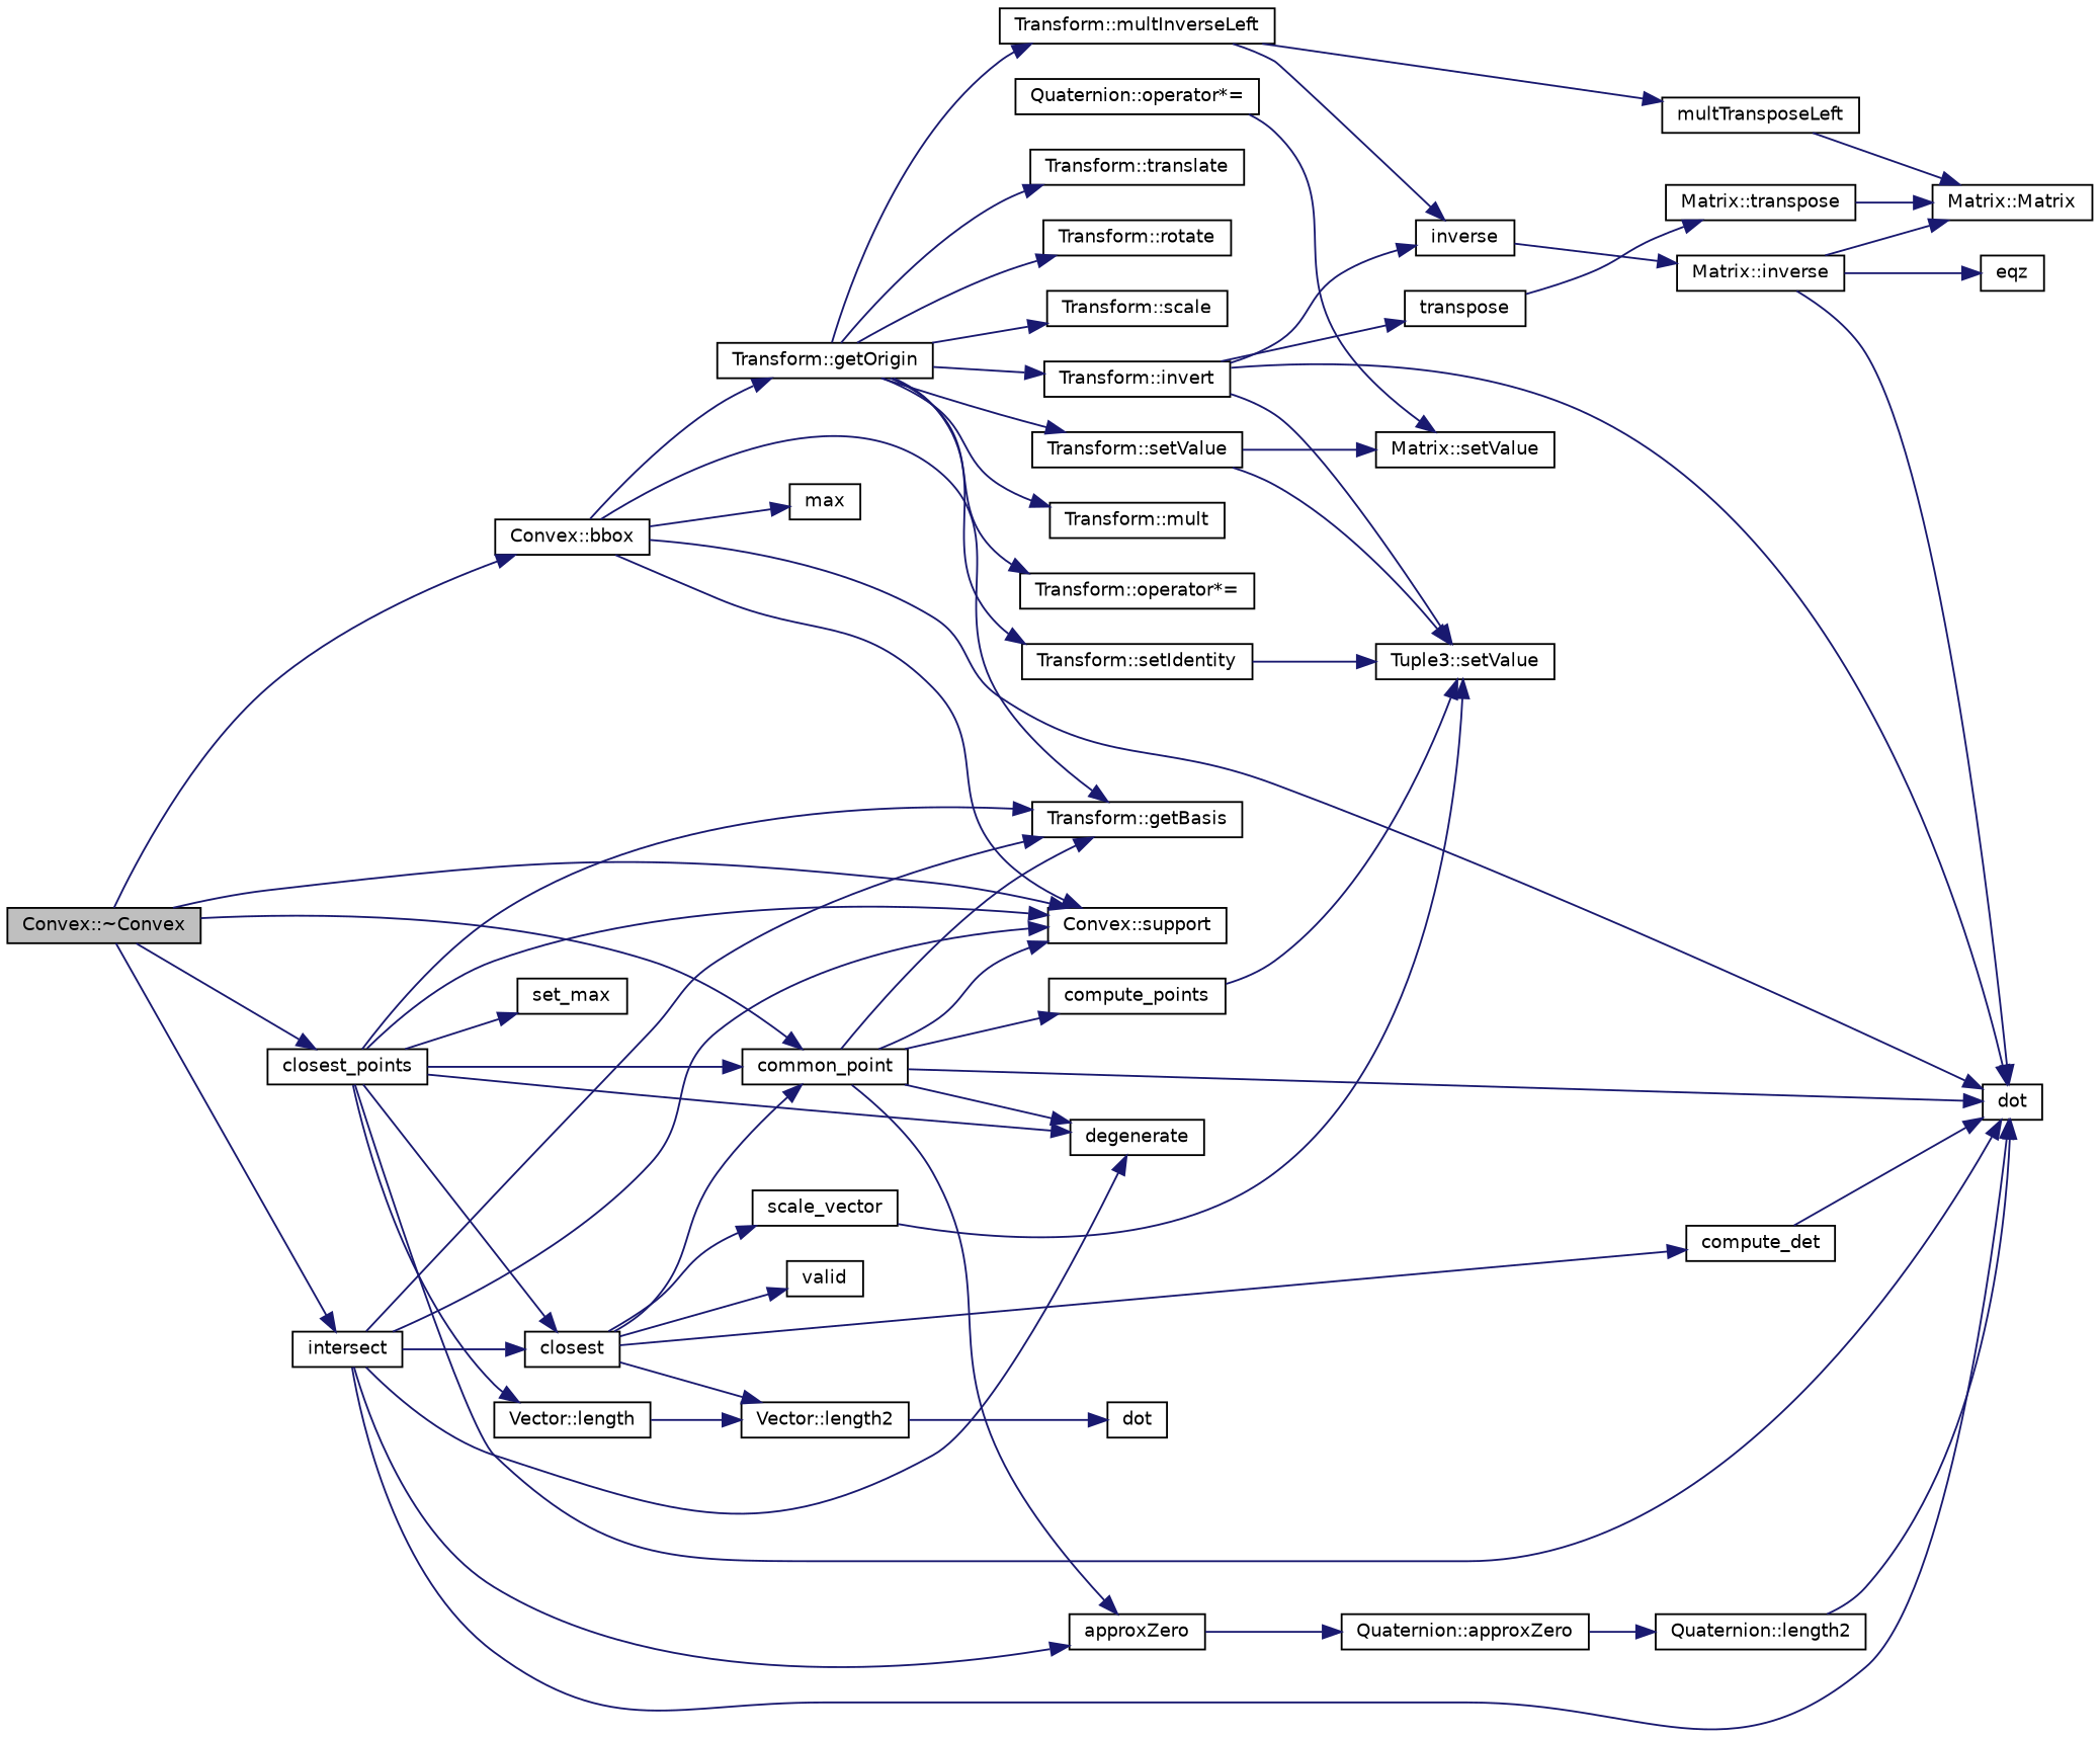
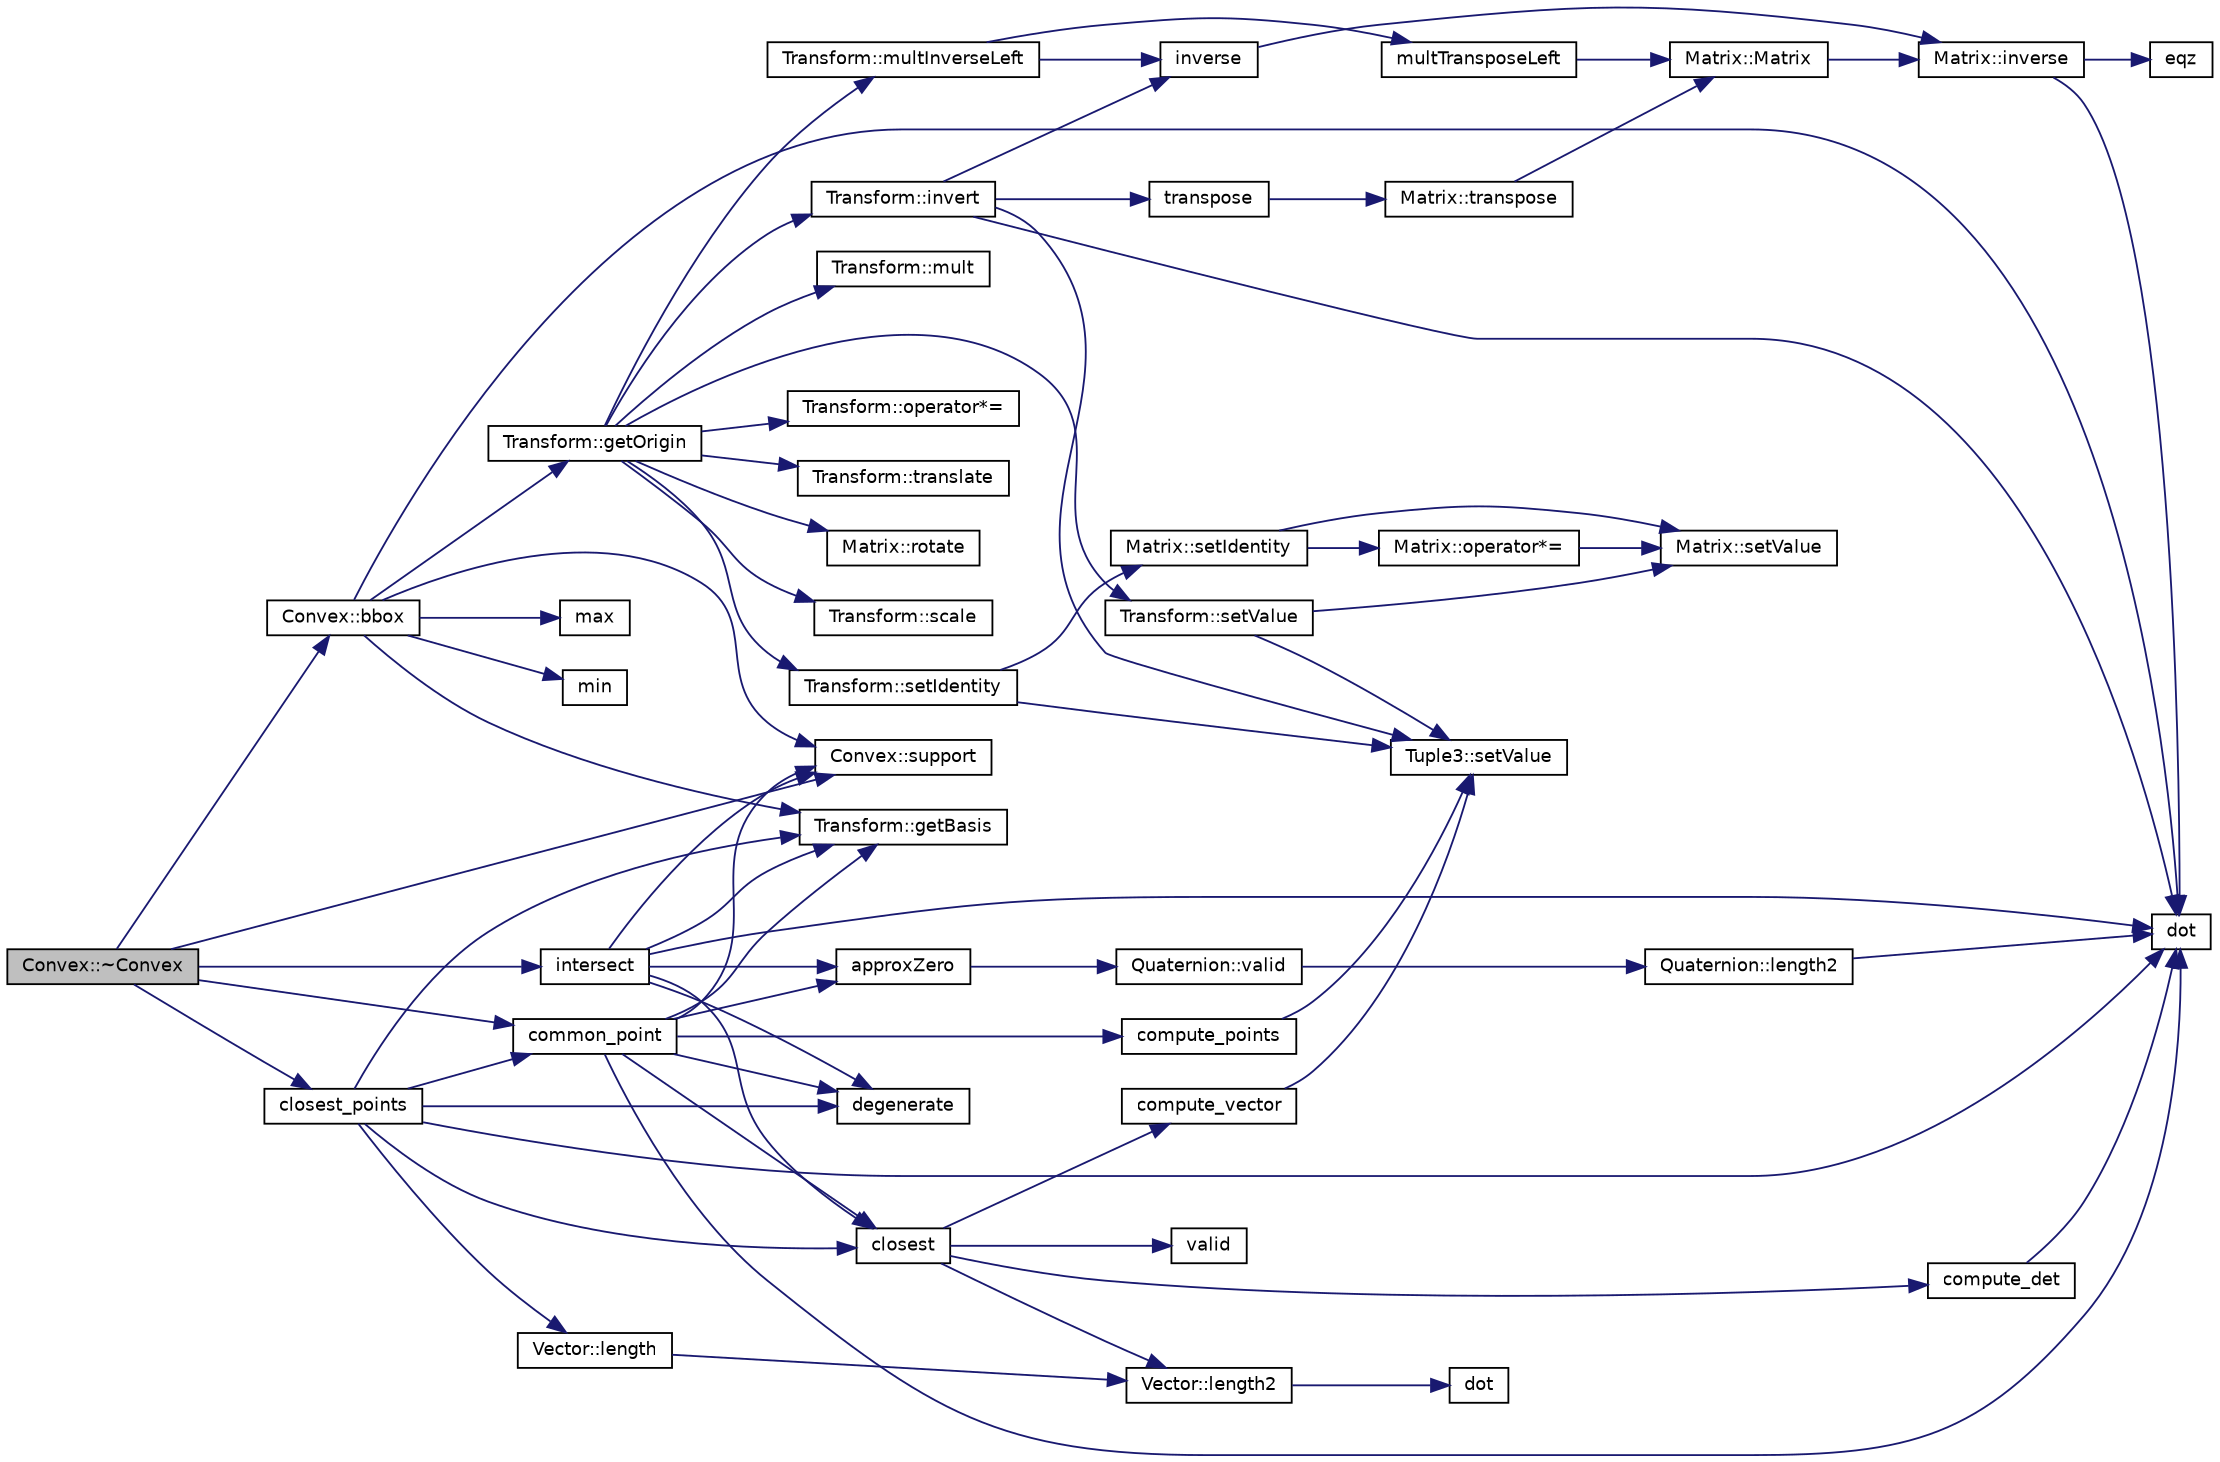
  digraph {
    rankdir=LR
    node [color=black fillcolor=white fontname=Helvetica fontsize=10 shape=record style=filled]
    edge [color=midnightblue fontname=Helvetica fontsize=10 labelfontname=Helvetica labelfontsize=10 style=solid]
    n1 [fillcolor=grey75 fontcolor=black height=0.2 label="Convex::~Convex" width=0.4]
    n2 [height=0.2 label="Convex::support" width=0.4]
    n3 [height=0.2 label="Convex::bbox" width=0.4]
    n4 [height=0.2 label=intersect width=0.4]
    n5 [height=0.2 label=common_point width=0.4]
    n6 [height=0.2 label=closest_points width=0.4]
+   n7 [height=0.2 label=min width=0.4]
    n8 [height=0.2 label="Transform::getOrigin" width=0.4]
    n9 [height=0.2 label=dot width=0.4]
    n10 [height=0.2 label="Transform::getBasis" width=0.4]
    n11 [height=0.2 label=max width=0.4]
    n12 [height=0.2 label=degenerate width=0.4]
    n13 [height=0.2 label=closest width=0.4]
    n14 [height=0.2 label=approxZero width=0.4]
    n15 [height=0.2 label=compute_points width=0.4]
    n16 [height=0.2 label="Vector::length" width=0.4]
-   n17 [height=0.2 label=set_max width=0.4]
    n18 [height=0.2 label="Transform::setValue" width=0.4]
    n19 [height=0.2 label="Transform::setIdentity" width=0.4]
    n20 [height=0.2 label="Transform::operator*=" width=0.4]
    n21 [height=0.2 label="Transform::translate" width=0.4]
-   n22 [height=0.2 label="Transform::rotate" width=0.4]
+   n22 [height=0.2 label="Matrix::rotate" width=0.4]
    n23 [height=0.2 label="Transform::scale" width=0.4]
    n24 [height=0.2 label="Transform::invert" width=0.4]
    n25 [height=0.2 label="Transform::mult" width=0.4]
    n26 [height=0.2 label="Transform::multInverseLeft" width=0.4]
    n27 [height=0.2 label="Matrix::setValue" width=0.4]
    n28 [height=0.2 label="Tuple3::setValue" width=0.4]
+   n29 [height=0.2 label="Matrix::setIdentity" width=0.4]
    n30 [height=0.2 label=inverse width=0.4]
    n31 [height=0.2 label=transpose width=0.4]
    n32 [height=0.2 label=multTransposeLeft width=0.4]
-   n33 [height=0.2 label="Quaternion::operator*=" width=0.4]
+   n33 [height=0.2 label="Matrix::operator*=" width=0.4]
    n34 [height=0.2 label="Matrix::inverse" width=0.4]
    n35 [height=0.2 label="Matrix::transpose" width=0.4]
    n36 [height=0.2 label=eqz width=0.4]
    n37 [height=0.2 label="Matrix::Matrix" width=0.4]
    n38 [height=0.2 label=compute_det width=0.4]
    n39 [height=0.2 label=valid width=0.4]
-   n40 [height=0.2 label=scale_vector width=0.4]
+   n40 [height=0.2 label=compute_vector width=0.4]
    n41 [height=0.2 label="Vector::length2" width=0.4]
-   n42 [height=0.2 label="Quaternion::approxZero" width=0.4]
+   n42 [height=0.2 label="Quaternion::valid" width=0.4]
    n43 [height=0.2 label=dot width=0.4]
    n44 [height=0.2 label="Quaternion::length2" width=0.4]
    n1 -> n2
    n1 -> n3
    n1 -> n4
    n1 -> n5
    n1 -> n6
    n3 -> n2
+   n3 -> n7
    n3 -> n8
    n3 -> n9
    n3 -> n10
    n3 -> n11
    n4 -> n2
    n4 -> n9
    n4 -> n10
    n4 -> n12
    n4 -> n13
    n4 -> n14
    n5 -> n2
    n5 -> n9
    n5 -> n10
    n5 -> n12
-   n13 -> n5
+   n5 -> n13
    n5 -> n14
    n5 -> n15
-   n6 -> n2
    n6 -> n5
    n6 -> n9
    n6 -> n10
    n6 -> n12
    n6 -> n13
    n6 -> n16
-   n6 -> n17
    n8 -> n18
    n8 -> n19
    n8 -> n20
    n8 -> n21
    n8 -> n22
    n8 -> n23
    n8 -> n24
    n8 -> n25
    n8 -> n26
    n13 -> n38
    n13 -> n39
    n13 -> n40
    n13 -> n41
    n14 -> n42
    n15 -> n28
    n16 -> n41
    n18 -> n27
    n18 -> n28
    n19 -> n28
+   n19 -> n29
    n24 -> n9
    n24 -> n28
    n24 -> n30
    n24 -> n31
    n26 -> n30
    n26 -> n32
+   n29 -> n27
+   n29 -> n33
    n30 -> n34
    n31 -> n35
    n32 -> n37
    n33 -> n27
    n34 -> n9
    n34 -> n36
-   n34 -> n37
+   n37 -> n34
    n35 -> n37
    n38 -> n9
    n40 -> n28
    n41 -> n43
    n42 -> n44
    n44 -> n9
  }
